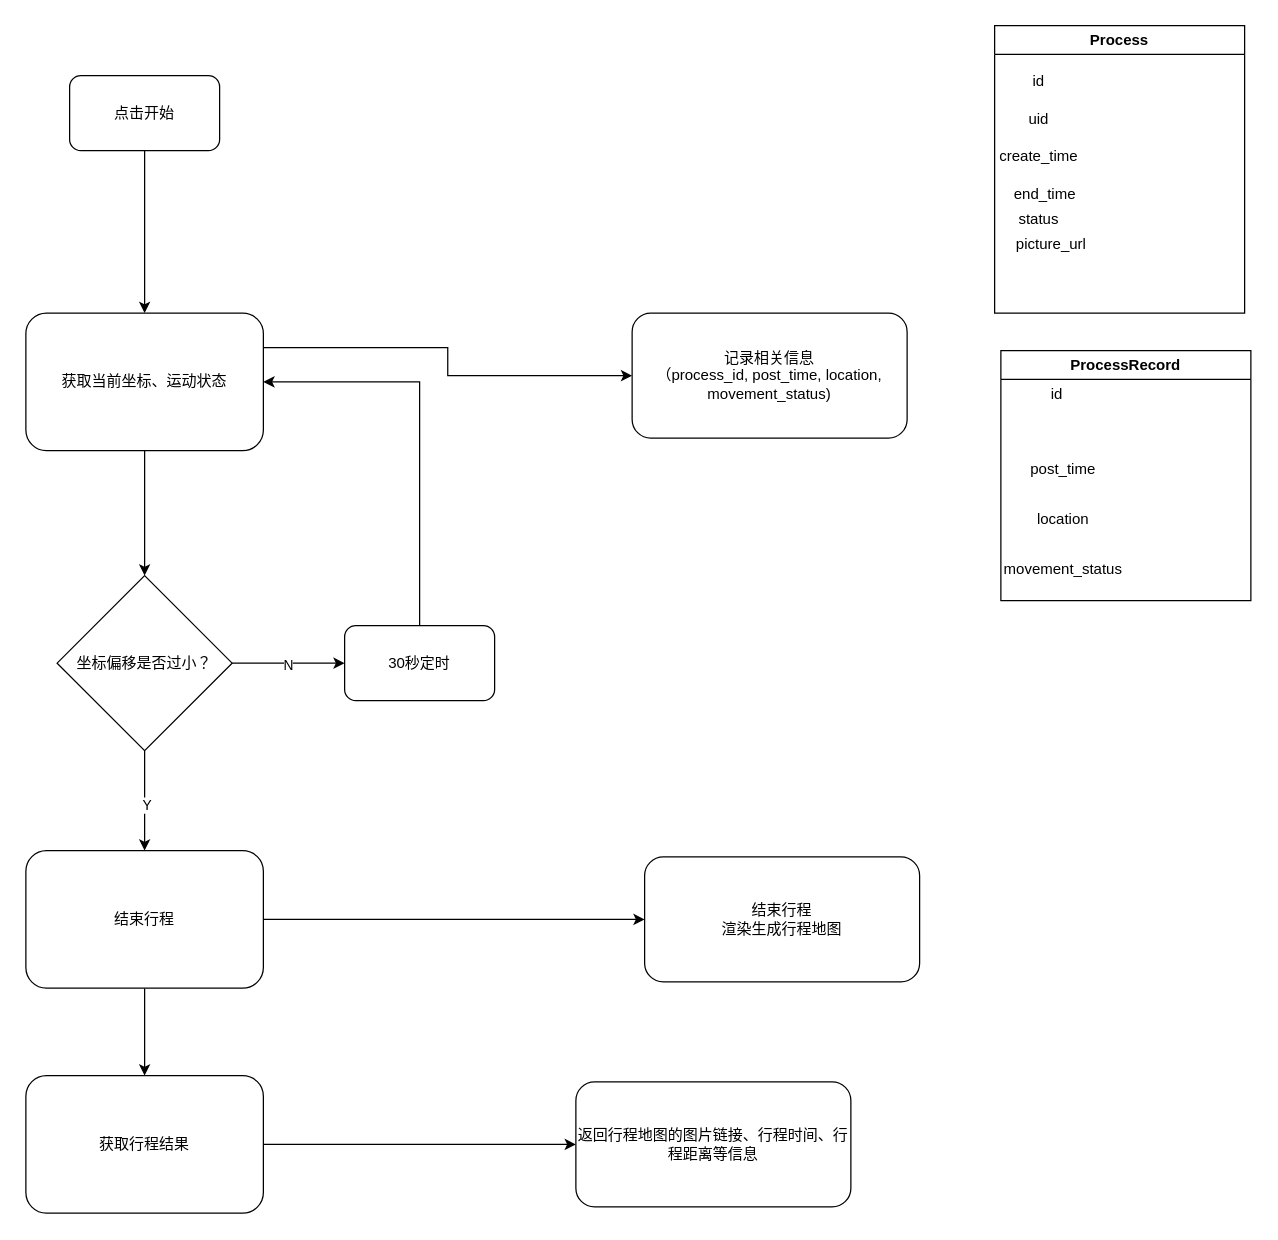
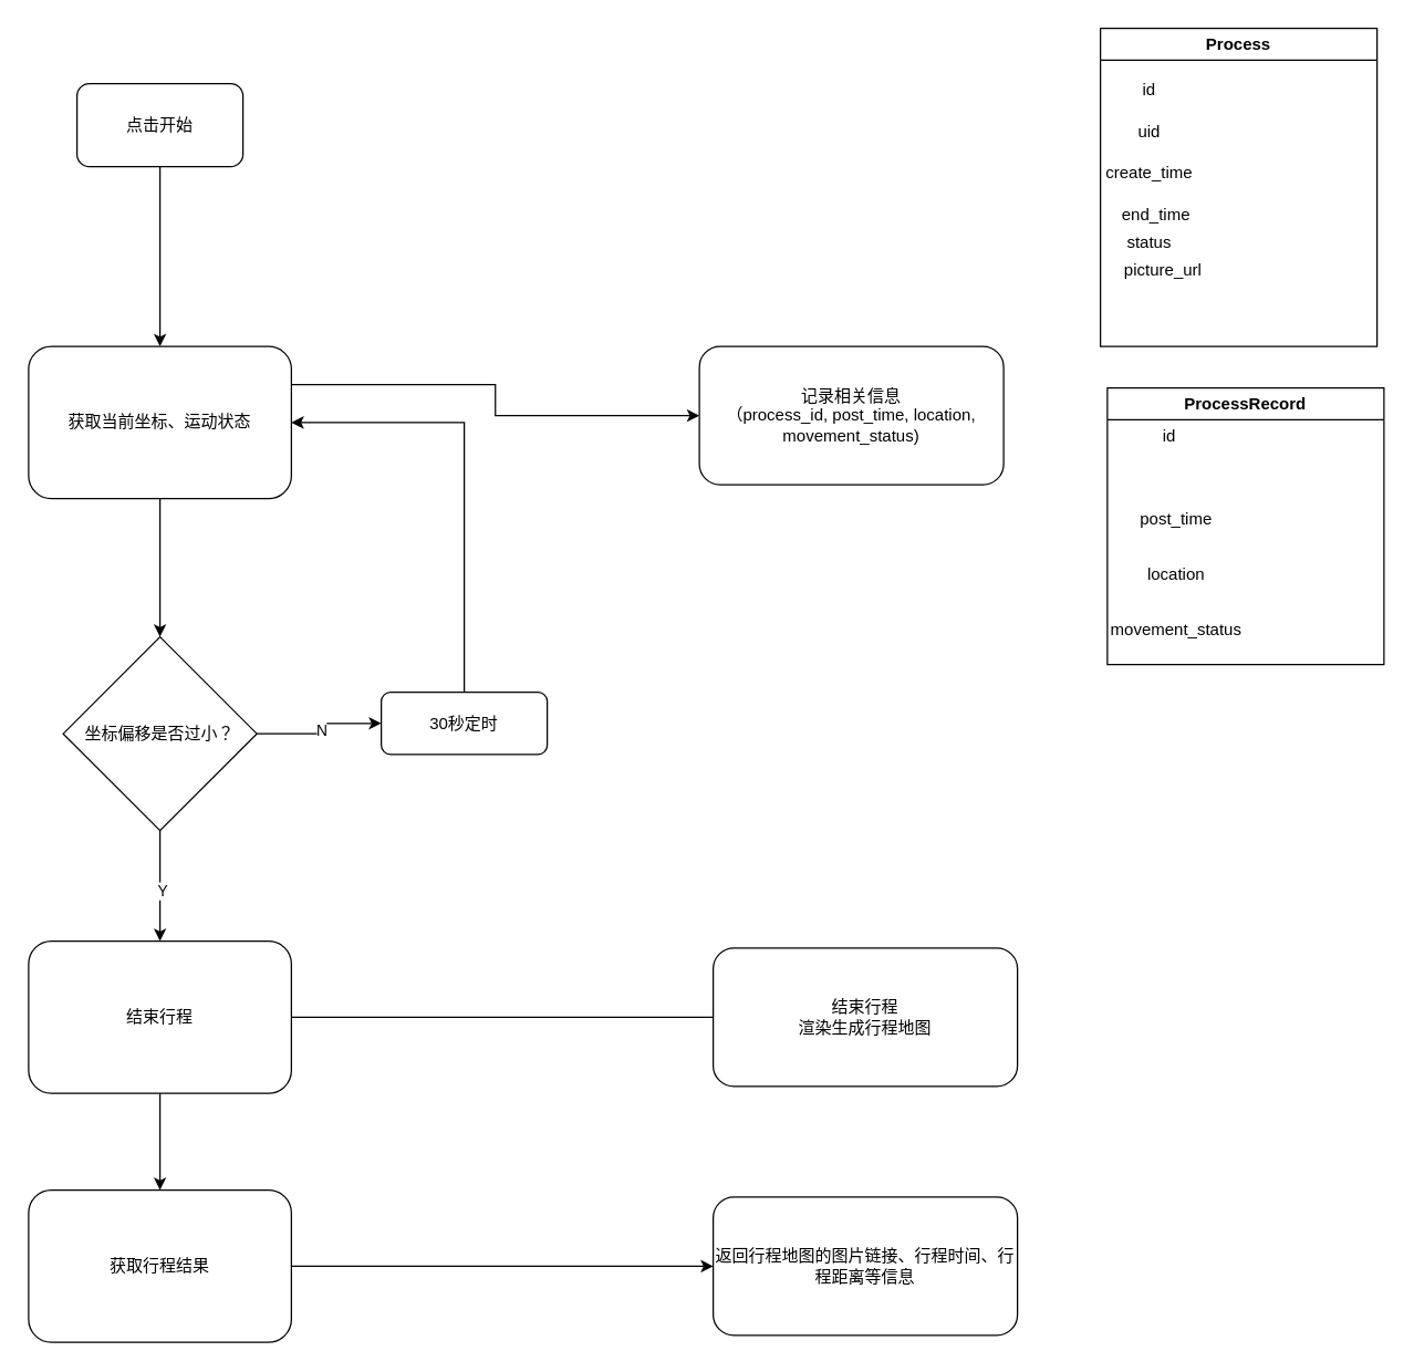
  <mxCell id="0" />
  <mxCell id="1" parent="0" />
  <mxCell id="2" style="edgeStyle=orthogonalEdgeStyle;rounded=0;orthogonalLoop=1;jettySize=auto;html=1;exitX=0.5;exitY=1;exitDx=0;exitDy=0;entryX=0.5;entryY=0;entryDx=0;entryDy=0;" edge="1" parent="1" source="3" target="6"><mxGeometry relative="1" as="geometry" /></mxCell>
  <mxCell id="3" value="点击开始" style="rounded=1;whiteSpace=wrap;html=1;" vertex="1" parent="1"><mxGeometry x="55" y="60" width="120" height="60" as="geometry" /></mxCell>
  <mxCell id="4" style="edgeStyle=orthogonalEdgeStyle;rounded=0;orthogonalLoop=1;jettySize=auto;html=1;exitX=0.5;exitY=1;exitDx=0;exitDy=0;entryX=0.5;entryY=0;entryDx=0;entryDy=0;" edge="1" parent="1" source="6" target="11"><mxGeometry relative="1" as="geometry" /></mxCell>
  <mxCell id="5" style="edgeStyle=orthogonalEdgeStyle;rounded=0;orthogonalLoop=1;jettySize=auto;html=1;exitX=1;exitY=0.25;exitDx=0;exitDy=0;entryX=0;entryY=0.5;entryDx=0;entryDy=0;" edge="1" parent="1" source="6" target="14"><mxGeometry relative="1" as="geometry" /></mxCell>
  <mxCell id="6" value="获取当前坐标、运动状态" style="rounded=1;whiteSpace=wrap;html=1;" vertex="1" parent="1"><mxGeometry x="20" y="250" width="190" height="110" as="geometry" /></mxCell>
  <mxCell id="7" style="edgeStyle=orthogonalEdgeStyle;rounded=0;orthogonalLoop=1;jettySize=auto;html=1;exitX=1;exitY=0.5;exitDx=0;exitDy=0;entryX=0;entryY=0.5;entryDx=0;entryDy=0;" edge="1" parent="1" source="11" target="13"><mxGeometry relative="1" as="geometry" /></mxCell>
  <mxCell id="8" value="N" style="edgeLabel;html=1;align=center;verticalAlign=middle;resizable=0;points=[];" vertex="1" connectable="0" parent="7"><mxGeometry x="-0.022" y="-1" relative="1" as="geometry"><mxPoint as="offset" /></mxGeometry></mxCell>
  <mxCell id="9" style="edgeStyle=orthogonalEdgeStyle;rounded=0;orthogonalLoop=1;jettySize=auto;html=1;exitX=0.5;exitY=1;exitDx=0;exitDy=0;" edge="1" parent="1" source="11" target="17"><mxGeometry relative="1" as="geometry" /></mxCell>
  <mxCell id="10" value="Y" style="edgeLabel;html=1;align=center;verticalAlign=middle;resizable=0;points=[];" vertex="1" connectable="0" parent="9"><mxGeometry x="0.075" y="1" relative="1" as="geometry"><mxPoint as="offset" /></mxGeometry></mxCell>
  <mxCell id="11" value="坐标偏移是否过小？" style="rhombus;whiteSpace=wrap;html=1;" vertex="1" parent="1"><mxGeometry x="45" y="460" width="140" height="140" as="geometry" /></mxCell>
  <mxCell id="12" style="edgeStyle=orthogonalEdgeStyle;rounded=0;orthogonalLoop=1;jettySize=auto;html=1;exitX=0.5;exitY=0;exitDx=0;exitDy=0;entryX=1;entryY=0.5;entryDx=0;entryDy=0;" edge="1" parent="1" source="13" target="6"><mxGeometry relative="1" as="geometry" /></mxCell>
- <mxCell id="13" value="30秒定时" style="rounded=1;whiteSpace=wrap;html=1;" vertex="1" parent="1"><mxGeometry x="275" y="500" width="120" height="60" as="geometry" /></mxCell>
+ <mxCell id="13" value="30秒定时" style="rounded=1;whiteSpace=wrap;html=1;" vertex="1" parent="1"><mxGeometry x="275" y="500" width="120" height="45" as="geometry" /></mxCell>
  <mxCell id="14" value="记录相关信息&lt;br&gt;（process_id, post_time, location, movement_status)" style="rounded=1;whiteSpace=wrap;html=1;" vertex="1" parent="1"><mxGeometry x="505" y="250" width="220" height="100" as="geometry" /></mxCell>
- <mxCell id="15" style="edgeStyle=orthogonalEdgeStyle;rounded=0;orthogonalLoop=1;jettySize=auto;html=1;exitX=1;exitY=0.5;exitDx=0;exitDy=0;" edge="1" parent="1" source="17" target="18"><mxGeometry relative="1" as="geometry" /></mxCell>
+ <mxCell id="15" style="edgeStyle=orthogonalEdgeStyle;rounded=0;orthogonalLoop=1;jettySize=auto;html=1;exitX=1;exitY=0.5;exitDx=0;exitDy=0;endArrow=none;" edge="1" parent="1" source="17" target="18"><mxGeometry relative="1" as="geometry" /></mxCell>
  <mxCell id="16" style="edgeStyle=orthogonalEdgeStyle;rounded=0;orthogonalLoop=1;jettySize=auto;html=1;exitX=0.5;exitY=1;exitDx=0;exitDy=0;" edge="1" parent="1" source="17" target="20"><mxGeometry relative="1" as="geometry" /></mxCell>
  <mxCell id="17" value="结束行程" style="rounded=1;whiteSpace=wrap;html=1;" vertex="1" parent="1"><mxGeometry x="20" y="680" width="190" height="110" as="geometry" /></mxCell>
  <mxCell id="18" value="&lt;div&gt;结束行程&lt;/div&gt;渲染生成行程地图" style="rounded=1;whiteSpace=wrap;html=1;" vertex="1" parent="1"><mxGeometry x="515" y="685" width="220" height="100" as="geometry" /></mxCell>
  <mxCell id="19" style="edgeStyle=orthogonalEdgeStyle;rounded=0;orthogonalLoop=1;jettySize=auto;html=1;exitX=1;exitY=0.5;exitDx=0;exitDy=0;entryX=0;entryY=0.5;entryDx=0;entryDy=0;" edge="1" parent="1" source="20" target="21"><mxGeometry relative="1" as="geometry" /></mxCell>
  <mxCell id="20" value="获取行程结果" style="rounded=1;whiteSpace=wrap;html=1;" vertex="1" parent="1"><mxGeometry x="20" y="860" width="190" height="110" as="geometry" /></mxCell>
- <mxCell id="21" value="返回行程地图的图片链接、行程时间、行程距离等信息&lt;div&gt;&lt;/div&gt;" style="rounded=1;whiteSpace=wrap;html=1;" vertex="1" parent="1"><mxGeometry x="460" y="865" width="220" height="100" as="geometry" /></mxCell>
+ <mxCell id="21" value="返回行程地图的图片链接、行程时间、行程距离等信息&lt;div&gt;&lt;/div&gt;" style="rounded=1;whiteSpace=wrap;html=1;" vertex="1" parent="1"><mxGeometry x="515" y="865" width="220" height="100" as="geometry" /></mxCell>
  <mxCell id="22" value="Process" style="swimlane;whiteSpace=wrap;html=1;" vertex="1" parent="1"><mxGeometry x="795" y="20" width="200" height="230" as="geometry" /></mxCell>
  <mxCell id="23" value="id" style="text;html=1;align=center;verticalAlign=middle;resizable=0;points=[];autosize=1;strokeColor=none;fillColor=none;" vertex="1" parent="22"><mxGeometry x="20" y="30" width="30" height="30" as="geometry" /></mxCell>
  <mxCell id="24" value="uid" style="text;html=1;align=center;verticalAlign=middle;resizable=0;points=[];autosize=1;strokeColor=none;fillColor=none;" vertex="1" parent="22"><mxGeometry x="15" y="60" width="40" height="30" as="geometry" /></mxCell>
  <mxCell id="25" value="create_time" style="text;html=1;align=center;verticalAlign=middle;resizable=0;points=[];autosize=1;strokeColor=none;fillColor=none;" vertex="1" parent="22"><mxGeometry x="-10" y="90" width="90" height="30" as="geometry" /></mxCell>
  <mxCell id="26" value="status" style="text;html=1;align=center;verticalAlign=middle;resizable=0;points=[];autosize=1;strokeColor=none;fillColor=none;" vertex="1" parent="22"><mxGeometry x="5" y="140" width="60" height="30" as="geometry" /></mxCell>
  <mxCell id="27" value="picture_url" style="text;html=1;align=center;verticalAlign=middle;resizable=0;points=[];autosize=1;strokeColor=none;fillColor=none;" vertex="1" parent="22"><mxGeometry x="5" y="160" width="80" height="30" as="geometry" /></mxCell>
  <mxCell id="28" value="end_time" style="text;html=1;align=center;verticalAlign=middle;resizable=0;points=[];autosize=1;strokeColor=none;fillColor=none;" vertex="1" parent="22"><mxGeometry x="5" y="120" width="70" height="30" as="geometry" /></mxCell>
  <mxCell id="29" value="ProcessRecord" style="swimlane;whiteSpace=wrap;html=1;startSize=23;" vertex="1" parent="1"><mxGeometry x="800" y="280" width="200" height="200" as="geometry" /></mxCell>
  <mxCell id="30" value="post_time" style="text;html=1;align=center;verticalAlign=middle;whiteSpace=wrap;rounded=0;" vertex="1" parent="29"><mxGeometry x="20" y="80" width="60" height="30" as="geometry" /></mxCell>
  <mxCell id="31" value="location" style="text;html=1;align=center;verticalAlign=middle;whiteSpace=wrap;rounded=0;" vertex="1" parent="29"><mxGeometry x="20" y="120" width="60" height="30" as="geometry" /></mxCell>
  <mxCell id="32" value="movement_status" style="text;html=1;align=center;verticalAlign=middle;whiteSpace=wrap;rounded=0;" vertex="1" parent="29"><mxGeometry x="20" y="160" width="60" height="30" as="geometry" /></mxCell>
  <mxCell id="33" value="id" style="text;html=1;align=center;verticalAlign=middle;whiteSpace=wrap;rounded=0;" vertex="1" parent="29"><mxGeometry x="15" y="20" width="60" height="30" as="geometry" /></mxCell>
